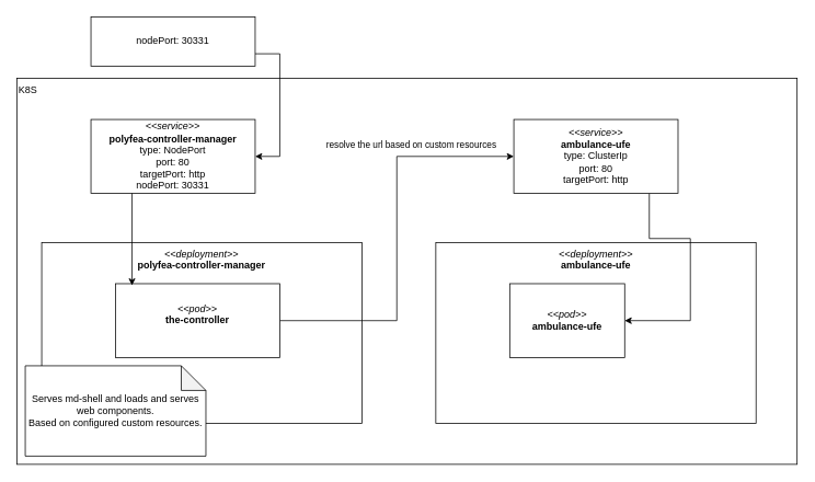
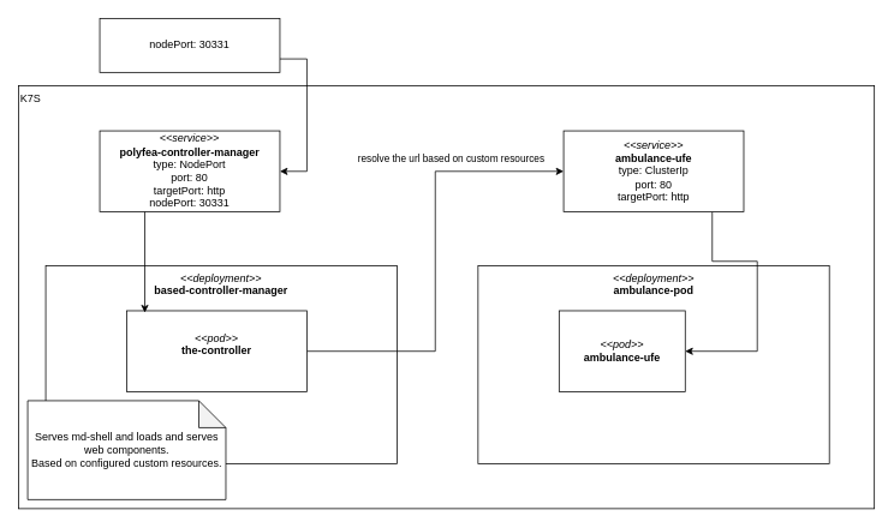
  <mxCell id="0" />
  <mxCell id="1" parent="0" />
- <mxCell id="2" value="K8S" style="rounded=0;whiteSpace=wrap;html=1;align=left;verticalAlign=top;" vertex="1" parent="1"><mxGeometry x="20" y="95" width="950" height="470" as="geometry" /></mxCell>
- <mxCell id="3" value="&lt;i&gt;&amp;lt;&amp;lt;deployment&amp;gt;&amp;gt;&lt;/i&gt;&lt;div&gt;&lt;b&gt;ambulance-ufe&lt;/b&gt;&lt;/div&gt;" style="rounded=0;whiteSpace=wrap;html=1;horizontal=1;verticalAlign=top;" vertex="1" parent="1"><mxGeometry x="530" y="295" width="390" height="220" as="geometry" /></mxCell>
+ <mxCell id="2" value="K7S" style="rounded=0;whiteSpace=wrap;html=1;align=left;verticalAlign=top;" vertex="1" parent="1"><mxGeometry x="20" y="95" width="950" height="470" as="geometry" /></mxCell>
+ <mxCell id="3" value="&lt;i&gt;&amp;lt;&amp;lt;deployment&amp;gt;&amp;gt;&lt;/i&gt;&lt;div&gt;&lt;b&gt;ambulance-pod&lt;/b&gt;&lt;/div&gt;" style="rounded=0;whiteSpace=wrap;html=1;horizontal=1;verticalAlign=top;" vertex="1" parent="1"><mxGeometry x="530" y="295" width="390" height="220" as="geometry" /></mxCell>
  <mxCell id="4" value="&lt;i&gt;&amp;lt;&amp;lt;service&amp;gt;&amp;gt;&lt;/i&gt;&lt;div&gt;&lt;b&gt;polyfea-controller-manager&lt;/b&gt;&lt;br&gt;&lt;/div&gt;&lt;div&gt;type: NodePort&lt;/div&gt;&lt;div&gt;port: 80&lt;/div&gt;&lt;div&gt;targetPort: http&lt;/div&gt;&lt;div&gt;nodePort: 30331&lt;/div&gt;" style="rounded=0;whiteSpace=wrap;html=1;" vertex="1" parent="1"><mxGeometry x="110" y="145" width="200" height="90" as="geometry" /></mxCell>
  <mxCell id="5" style="edgeStyle=orthogonalEdgeStyle;rounded=0;orthogonalLoop=1;jettySize=auto;html=1;entryX=1;entryY=0.5;entryDx=0;entryDy=0;" edge="1" parent="1" source="6" target="4"><mxGeometry relative="1" as="geometry"><Array as="points"><mxPoint x="340" y="65" /><mxPoint x="340" y="190" /></Array></mxGeometry></mxCell>
  <mxCell id="6" value="nodePort: 30331" style="rounded=0;whiteSpace=wrap;html=1;" vertex="1" parent="1"><mxGeometry x="110" y="20" width="200" height="60" as="geometry" /></mxCell>
- <mxCell id="7" value="&lt;i&gt;&amp;lt;&amp;lt;deployment&amp;gt;&amp;gt;&lt;/i&gt;&lt;div&gt;&lt;b&gt;polyfea-controller-manager&lt;/b&gt;&lt;/div&gt;&lt;div&gt;&lt;b&gt;&lt;br&gt;&lt;/b&gt;&lt;/div&gt;" style="rounded=0;whiteSpace=wrap;html=1;horizontal=1;verticalAlign=top;" vertex="1" parent="1"><mxGeometry x="50" y="295" width="390" height="220" as="geometry" /></mxCell>
+ <mxCell id="7" value="&lt;i&gt;&amp;lt;&amp;lt;deployment&amp;gt;&amp;gt;&lt;/i&gt;&lt;div&gt;&lt;b&gt;based-controller-manager&lt;/b&gt;&lt;/div&gt;&lt;div&gt;&lt;b&gt;&lt;br&gt;&lt;/b&gt;&lt;/div&gt;" style="rounded=0;whiteSpace=wrap;html=1;horizontal=1;verticalAlign=top;" vertex="1" parent="1"><mxGeometry x="50" y="295" width="390" height="220" as="geometry" /></mxCell>
  <mxCell id="8" style="edgeStyle=orthogonalEdgeStyle;rounded=0;orthogonalLoop=1;jettySize=auto;html=1;exitX=1;exitY=0.5;exitDx=0;exitDy=0;entryX=0;entryY=0.5;entryDx=0;entryDy=0;" edge="1" parent="1" source="10" target="14"><mxGeometry relative="1" as="geometry" /></mxCell>
  <mxCell id="9" value="resolve the url based on custom resources" style="edgeLabel;html=1;align=center;verticalAlign=middle;resizable=0;points=[];" vertex="1" connectable="0" parent="8"><mxGeometry x="0.636" y="-2" relative="1" as="geometry"><mxPoint x="-38" y="-17" as="offset" /></mxGeometry></mxCell>
  <mxCell id="10" value="&lt;i&gt;&amp;lt;&amp;lt;pod&amp;gt;&amp;gt;&lt;/i&gt;&lt;div&gt;&lt;b&gt;the-controller&lt;/b&gt;&lt;br&gt;&lt;/div&gt;&lt;div&gt;&lt;br&gt;&lt;/div&gt;" style="rounded=0;whiteSpace=wrap;html=1;" vertex="1" parent="1"><mxGeometry x="140" y="345" width="200" height="90" as="geometry" /></mxCell>
  <mxCell id="11" style="edgeStyle=orthogonalEdgeStyle;rounded=0;orthogonalLoop=1;jettySize=auto;html=1;" edge="1" parent="1" source="4"><mxGeometry relative="1" as="geometry"><mxPoint x="160" y="347" as="targetPoint" /><Array as="points"><mxPoint x="160" y="347" /></Array></mxGeometry></mxCell>
  <mxCell id="12" value="Serves md-shell and loads and serves web components.&lt;div&gt;Based on configured custom resources.&lt;/div&gt;" style="shape=note;whiteSpace=wrap;html=1;backgroundOutline=1;darkOpacity=0.05;" vertex="1" parent="1"><mxGeometry x="30" y="445" width="220" height="110" as="geometry" /></mxCell>
  <mxCell id="13" style="edgeStyle=orthogonalEdgeStyle;rounded=0;orthogonalLoop=1;jettySize=auto;html=1;entryX=1;entryY=0.5;entryDx=0;entryDy=0;" edge="1" parent="1" source="14" target="15"><mxGeometry relative="1" as="geometry"><Array as="points"><mxPoint x="790" y="290" /><mxPoint x="840" y="290" /><mxPoint x="840" y="390" /></Array></mxGeometry></mxCell>
  <mxCell id="14" value="&lt;i&gt;&amp;lt;&amp;lt;service&amp;gt;&amp;gt;&lt;/i&gt;&lt;div&gt;&lt;span style=&quot;background-color: initial;&quot;&gt;&lt;b&gt;ambulance-ufe&lt;/b&gt;&lt;/span&gt;&lt;/div&gt;&lt;div&gt;&lt;span style=&quot;background-color: initial;&quot;&gt;type: ClusterIp&lt;/span&gt;&lt;br&gt;&lt;/div&gt;&lt;div&gt;port: 80&lt;/div&gt;&lt;div&gt;targetPort: http&lt;/div&gt;" style="rounded=0;whiteSpace=wrap;html=1;" vertex="1" parent="1"><mxGeometry x="625" y="145" width="200" height="90" as="geometry" /></mxCell>
  <mxCell id="15" value="&lt;i&gt;&amp;lt;&amp;lt;pod&amp;gt;&amp;gt;&lt;/i&gt;&lt;div&gt;&lt;b&gt;ambulance-ufe&lt;/b&gt;&lt;/div&gt;" style="rounded=0;whiteSpace=wrap;html=1;" vertex="1" parent="1"><mxGeometry x="620" y="345" width="140" height="90" as="geometry" /></mxCell>
